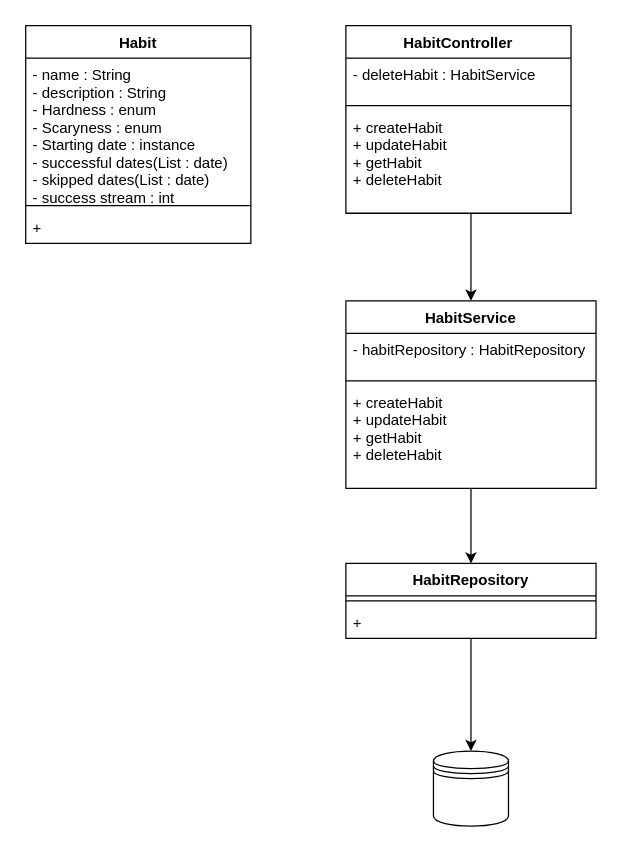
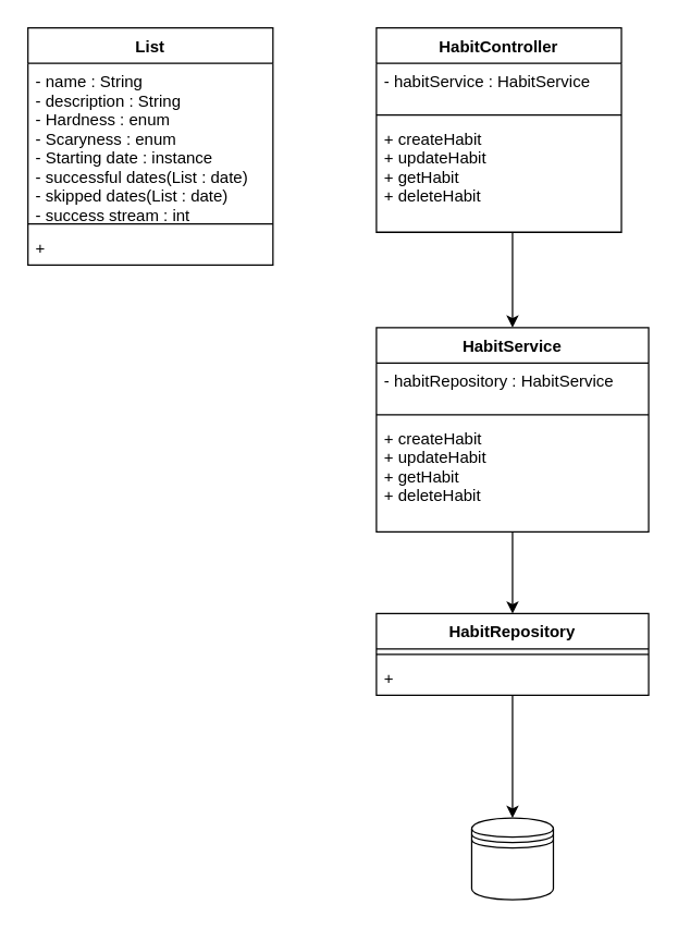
  <mxCell id="0" />
  <mxCell id="1" parent="0" />
- <mxCell id="2" value="Habit" style="swimlane;fontStyle=1;align=center;verticalAlign=top;childLayout=stackLayout;horizontal=1;startSize=26;horizontalStack=0;resizeParent=1;resizeParentMax=0;resizeLast=0;collapsible=1;marginBottom=0;fillColor=none;" vertex="1" parent="1"><mxGeometry x="20" y="20" width="180" height="174" as="geometry" /></mxCell>
+ <mxCell id="2" value="List" style="swimlane;fontStyle=1;align=center;verticalAlign=top;childLayout=stackLayout;horizontal=1;startSize=26;horizontalStack=0;resizeParent=1;resizeParentMax=0;resizeLast=0;collapsible=1;marginBottom=0;fillColor=none;" vertex="1" parent="1"><mxGeometry x="20" y="20" width="180" height="174" as="geometry" /></mxCell>
  <mxCell id="3" value="- name : String&#10;- description : String&#10;- Hardness : enum&#10;- Scaryness : enum&#10;- Starting date : instance&#10;- successful dates(List : date)&#10;- skipped dates(List : date) &#10;- success stream : int" style="text;strokeColor=none;fillColor=none;align=left;verticalAlign=top;spacingLeft=4;spacingRight=4;overflow=hidden;rotatable=0;points=[[0,0.5],[1,0.5]];portConstraint=eastwest;" vertex="1" parent="2"><mxGeometry y="26" width="180" height="114" as="geometry" /></mxCell>
  <mxCell id="4" value="" style="line;strokeWidth=1;fillColor=none;align=left;verticalAlign=middle;spacingTop=-1;spacingLeft=3;spacingRight=3;rotatable=0;labelPosition=right;points=[];portConstraint=eastwest;" vertex="1" parent="2"><mxGeometry y="140" width="180" height="8" as="geometry" /></mxCell>
  <mxCell id="5" value="+ " style="text;strokeColor=none;fillColor=none;align=left;verticalAlign=top;spacingLeft=4;spacingRight=4;overflow=hidden;rotatable=0;points=[[0,0.5],[1,0.5]];portConstraint=eastwest;" vertex="1" parent="2"><mxGeometry y="148" width="180" height="26" as="geometry" /></mxCell>
  <mxCell id="6" value="HabitController" style="swimlane;fontStyle=1;align=center;verticalAlign=top;childLayout=stackLayout;horizontal=1;startSize=26;horizontalStack=0;resizeParent=1;resizeParentMax=0;resizeLast=0;collapsible=1;marginBottom=0;fillColor=none;" vertex="1" parent="1"><mxGeometry x="276" y="20" width="180" height="150" as="geometry" /></mxCell>
- <mxCell id="7" value="- deleteHabit : HabitService" style="text;strokeColor=none;fillColor=none;align=left;verticalAlign=top;spacingLeft=4;spacingRight=4;overflow=hidden;rotatable=0;points=[[0,0.5],[1,0.5]];portConstraint=eastwest;" vertex="1" parent="6"><mxGeometry y="26" width="180" height="34" as="geometry" /></mxCell>
+ <mxCell id="7" value="- habitService : HabitService" style="text;strokeColor=none;fillColor=none;align=left;verticalAlign=top;spacingLeft=4;spacingRight=4;overflow=hidden;rotatable=0;points=[[0,0.5],[1,0.5]];portConstraint=eastwest;" vertex="1" parent="6"><mxGeometry y="26" width="180" height="34" as="geometry" /></mxCell>
  <mxCell id="8" value="" style="line;strokeWidth=1;fillColor=none;align=left;verticalAlign=middle;spacingTop=-1;spacingLeft=3;spacingRight=3;rotatable=0;labelPosition=right;points=[];portConstraint=eastwest;" vertex="1" parent="6"><mxGeometry y="60" width="180" height="8" as="geometry" /></mxCell>
  <mxCell id="9" value="+ createHabit&#10;+ updateHabit&#10;+ getHabit&#10;+ deleteHabit" style="text;strokeColor=none;fillColor=none;align=left;verticalAlign=top;spacingLeft=4;spacingRight=4;overflow=hidden;rotatable=0;points=[[0,0.5],[1,0.5]];portConstraint=eastwest;" vertex="1" parent="6"><mxGeometry y="68" width="180" height="82" as="geometry" /></mxCell>
  <mxCell id="10" value="HabitService" style="swimlane;fontStyle=1;align=center;verticalAlign=top;childLayout=stackLayout;horizontal=1;startSize=26;horizontalStack=0;resizeParent=1;resizeParentMax=0;resizeLast=0;collapsible=1;marginBottom=0;fillColor=none;" vertex="1" parent="1"><mxGeometry x="276" y="240" width="200" height="150" as="geometry" /></mxCell>
- <mxCell id="11" value="- habitRepository : HabitRepository" style="text;strokeColor=none;fillColor=none;align=left;verticalAlign=top;spacingLeft=4;spacingRight=4;overflow=hidden;rotatable=0;points=[[0,0.5],[1,0.5]];portConstraint=eastwest;" vertex="1" parent="10"><mxGeometry y="26" width="200" height="34" as="geometry" /></mxCell>
+ <mxCell id="11" value="- habitRepository : HabitService" style="text;strokeColor=none;fillColor=none;align=left;verticalAlign=top;spacingLeft=4;spacingRight=4;overflow=hidden;rotatable=0;points=[[0,0.5],[1,0.5]];portConstraint=eastwest;" vertex="1" parent="10"><mxGeometry y="26" width="200" height="34" as="geometry" /></mxCell>
  <mxCell id="12" value="" style="line;strokeWidth=1;fillColor=none;align=left;verticalAlign=middle;spacingTop=-1;spacingLeft=3;spacingRight=3;rotatable=0;labelPosition=right;points=[];portConstraint=eastwest;" vertex="1" parent="10"><mxGeometry y="60" width="200" height="8" as="geometry" /></mxCell>
  <mxCell id="13" value="+ createHabit&#10;+ updateHabit&#10;+ getHabit&#10;+ deleteHabit" style="text;strokeColor=none;fillColor=none;align=left;verticalAlign=top;spacingLeft=4;spacingRight=4;overflow=hidden;rotatable=0;points=[[0,0.5],[1,0.5]];portConstraint=eastwest;" vertex="1" parent="10"><mxGeometry y="68" width="200" height="82" as="geometry" /></mxCell>
  <mxCell id="14" value="HabitRepository" style="swimlane;fontStyle=1;align=center;verticalAlign=top;childLayout=stackLayout;horizontal=1;startSize=26;horizontalStack=0;resizeParent=1;resizeParentMax=0;resizeLast=0;collapsible=1;marginBottom=0;fillColor=none;" vertex="1" parent="1"><mxGeometry x="276" y="450" width="200" height="60" as="geometry" /></mxCell>
  <mxCell id="15" value="" style="line;strokeWidth=1;fillColor=none;align=left;verticalAlign=middle;spacingTop=-1;spacingLeft=3;spacingRight=3;rotatable=0;labelPosition=right;points=[];portConstraint=eastwest;" vertex="1" parent="14"><mxGeometry y="26" width="200" height="8" as="geometry" /></mxCell>
  <mxCell id="16" value="+" style="text;strokeColor=none;fillColor=none;align=left;verticalAlign=top;spacingLeft=4;spacingRight=4;overflow=hidden;rotatable=0;points=[[0,0.5],[1,0.5]];portConstraint=eastwest;" vertex="1" parent="14"><mxGeometry y="34" width="200" height="26" as="geometry" /></mxCell>
  <mxCell id="17" value="" style="shape=datastore;whiteSpace=wrap;html=1;fillColor=none;" vertex="1" parent="1"><mxGeometry x="346" y="600" width="60" height="60" as="geometry" /></mxCell>
  <mxCell id="18" style="edgeStyle=orthogonalEdgeStyle;rounded=0;orthogonalLoop=1;jettySize=auto;html=1;entryX=0.5;entryY=0;entryDx=0;entryDy=0;" edge="1" parent="1" source="9" target="10"><mxGeometry relative="1" as="geometry"><Array as="points"><mxPoint x="376" y="180" /><mxPoint x="376" y="180" /></Array></mxGeometry></mxCell>
  <mxCell id="19" style="edgeStyle=orthogonalEdgeStyle;rounded=0;orthogonalLoop=1;jettySize=auto;html=1;entryX=0.5;entryY=0;entryDx=0;entryDy=0;" edge="1" parent="1" source="13" target="14"><mxGeometry relative="1" as="geometry"><Array as="points"><mxPoint x="376" y="390" /><mxPoint x="376" y="390" /></Array></mxGeometry></mxCell>
  <mxCell id="20" style="edgeStyle=orthogonalEdgeStyle;rounded=0;orthogonalLoop=1;jettySize=auto;html=1;entryX=0.5;entryY=0;entryDx=0;entryDy=0;" edge="1" parent="1" source="16" target="17"><mxGeometry relative="1" as="geometry"><Array as="points"><mxPoint x="376" y="520" /><mxPoint x="376" y="520" /></Array></mxGeometry></mxCell>
